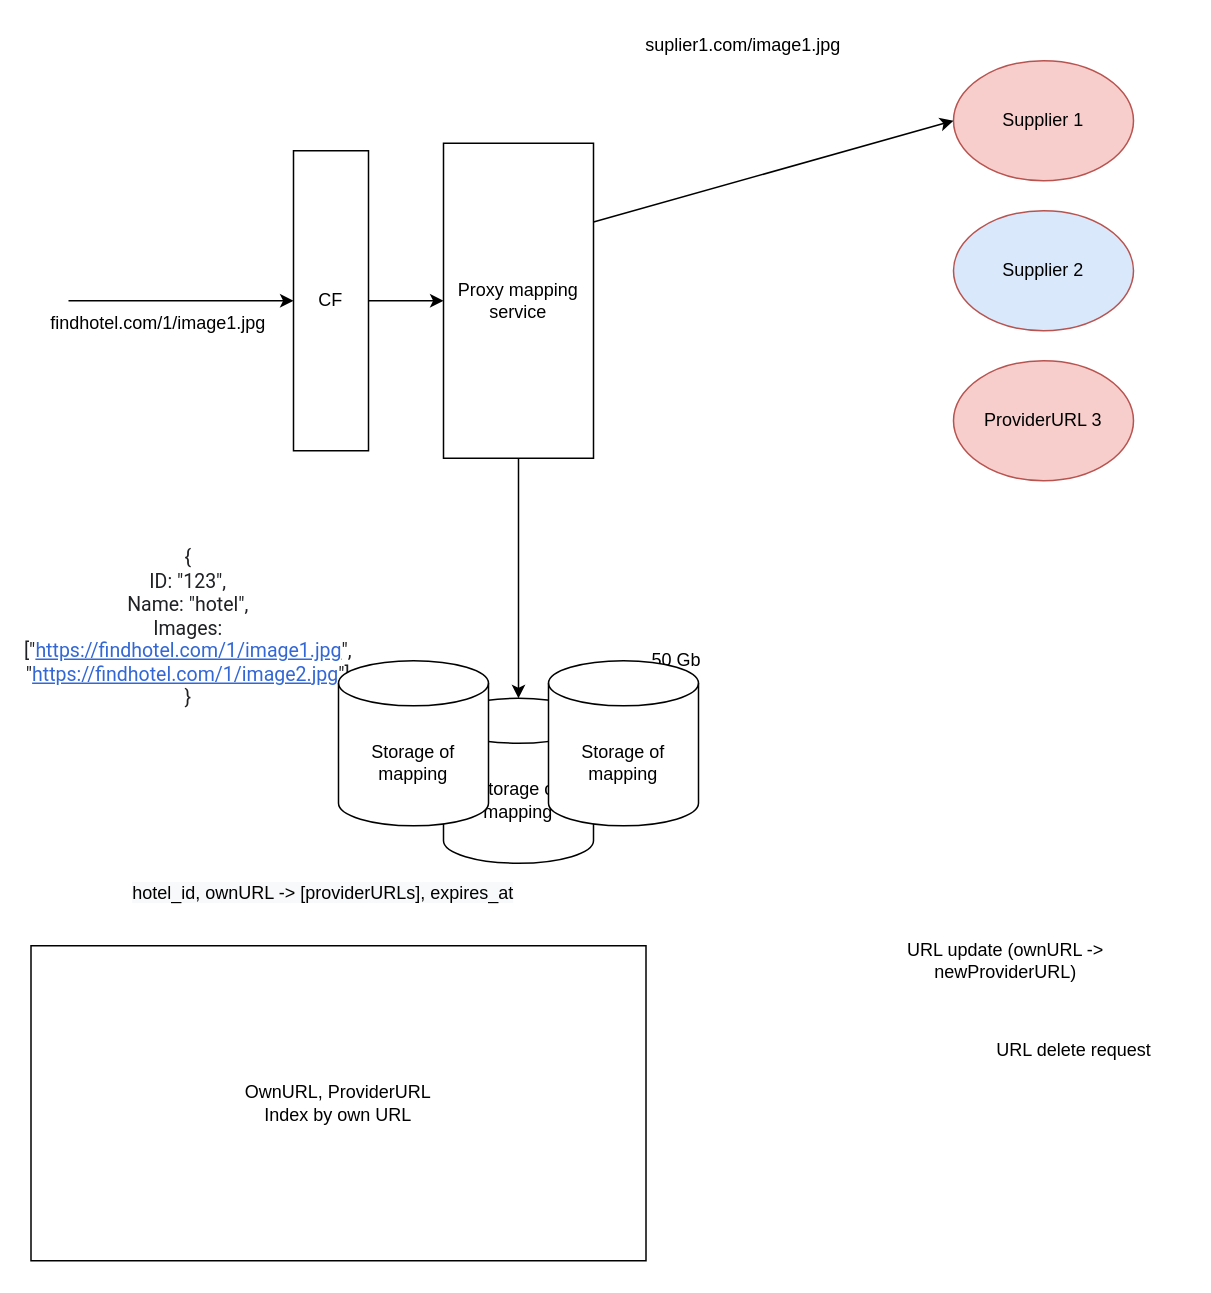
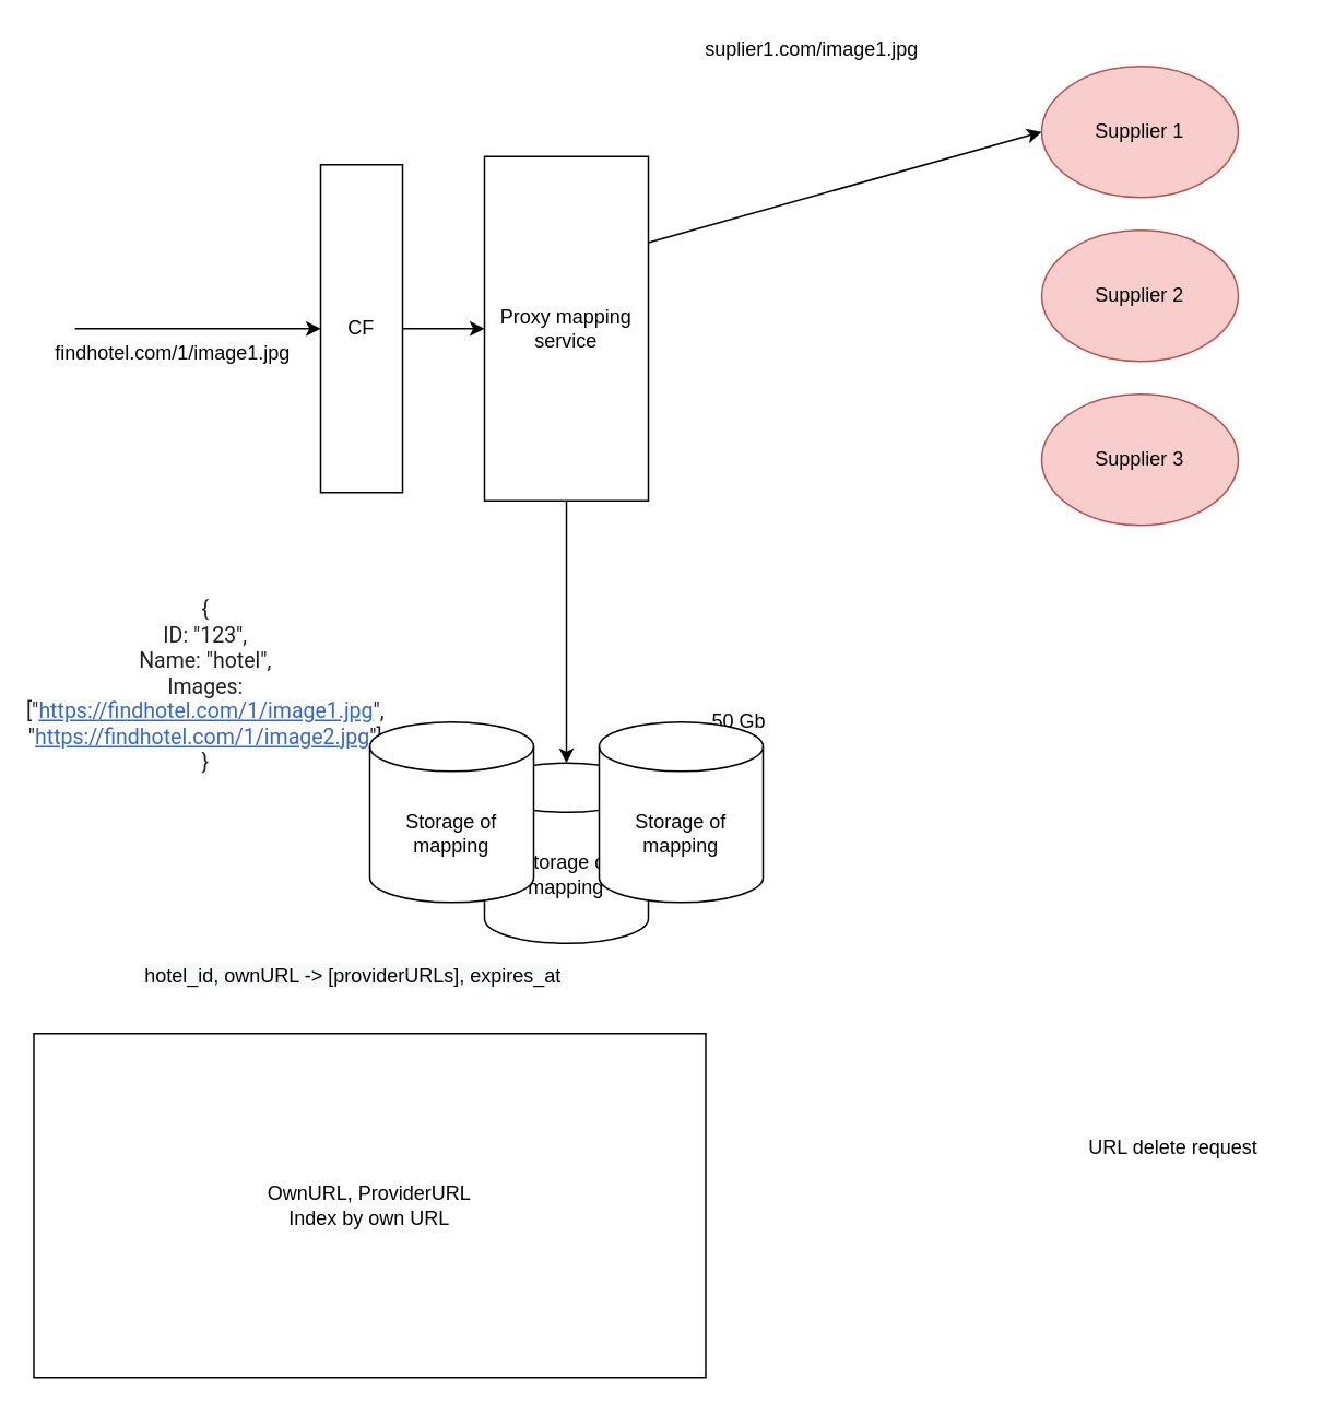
  <mxCell id="0" />
  <mxCell id="1" parent="0" />
  <mxCell id="2" value="Proxy mapping &lt;br&gt;service" style="rounded=0;whiteSpace=wrap;html=1;" vertex="1" parent="1"><mxGeometry x="295" y="95" width="100" height="210" as="geometry" /></mxCell>
  <mxCell id="3" value="Supplier 1" style="ellipse;whiteSpace=wrap;html=1;fillColor=#f8cecc;strokeColor=#b85450;" vertex="1" parent="1"><mxGeometry x="635" y="40" width="120" height="80" as="geometry" /></mxCell>
- <mxCell id="4" value="Supplier 2" style="ellipse;whiteSpace=wrap;html=1;fillColor=#dae8fc;strokeColor=#b85450;" vertex="1" parent="1"><mxGeometry x="635" y="140" width="120" height="80" as="geometry" /></mxCell>
- <mxCell id="5" value="ProviderURL 3" style="ellipse;whiteSpace=wrap;html=1;fillColor=#f8cecc;strokeColor=#b85450;" vertex="1" parent="1"><mxGeometry x="635" y="240" width="120" height="80" as="geometry" /></mxCell>
+ <mxCell id="4" value="Supplier 2" style="ellipse;whiteSpace=wrap;html=1;fillColor=#f8cecc;strokeColor=#b85450;" vertex="1" parent="1"><mxGeometry x="635" y="140" width="120" height="80" as="geometry" /></mxCell>
+ <mxCell id="5" value="Supplier 3" style="ellipse;whiteSpace=wrap;html=1;fillColor=#f8cecc;strokeColor=#b85450;" vertex="1" parent="1"><mxGeometry x="635" y="240" width="120" height="80" as="geometry" /></mxCell>
  <mxCell id="6" value="" style="endArrow=classic;html=1;" edge="1" parent="1"><mxGeometry width="50" height="50" relative="1" as="geometry"><mxPoint x="45" y="200" as="sourcePoint" /><mxPoint x="195" y="200" as="targetPoint" /></mxGeometry></mxCell>
  <mxCell id="7" value="findhotel.com/1/image1.jpg" style="text;html=1;strokeColor=none;fillColor=none;align=center;verticalAlign=middle;whiteSpace=wrap;rounded=0;" vertex="1" parent="1"><mxGeometry x="85" y="205" width="40" height="20" as="geometry" /></mxCell>
  <mxCell id="8" value="Storage of mapping" style="shape=cylinder3;whiteSpace=wrap;html=1;boundedLbl=1;backgroundOutline=1;size=15;" vertex="1" parent="1"><mxGeometry x="295" y="465" width="100" height="110" as="geometry" /></mxCell>
  <mxCell id="9" value="" style="endArrow=classic;html=1;exitX=0.5;exitY=1;exitDx=0;exitDy=0;entryX=0.5;entryY=0;entryDx=0;entryDy=0;entryPerimeter=0;" edge="1" parent="1" source="2" target="8"><mxGeometry width="50" height="50" relative="1" as="geometry"><mxPoint x="405" y="320" as="sourcePoint" /><mxPoint x="455" y="270" as="targetPoint" /></mxGeometry></mxCell>
  <mxCell id="10" value="" style="endArrow=classic;html=1;exitX=1;exitY=0.25;exitDx=0;exitDy=0;entryX=0;entryY=0.5;entryDx=0;entryDy=0;" edge="1" parent="1" source="2" target="3"><mxGeometry width="50" height="50" relative="1" as="geometry"><mxPoint x="405" y="320" as="sourcePoint" /><mxPoint x="455" y="270" as="targetPoint" /></mxGeometry></mxCell>
  <mxCell id="11" value="suplier1.com/image1.jpg" style="text;html=1;strokeColor=none;fillColor=none;align=center;verticalAlign=middle;whiteSpace=wrap;rounded=0;" vertex="1" parent="1"><mxGeometry x="475" y="20" width="40" height="20" as="geometry" /></mxCell>
  <mxCell id="12" value="&lt;span style=&quot;color: rgb(32 , 33 , 36) ; font-family: &amp;#34;roboto&amp;#34; , &amp;#34;arial&amp;#34; , sans-serif ; font-size: 13px ; text-align: left ; background-color: rgb(255 , 255 , 255)&quot;&gt;{&lt;br&gt;ID: &quot;123&quot;,&lt;br&gt;Name: &quot;hotel&quot;,&lt;br&gt;Images: [&quot;&lt;/span&gt;&lt;a class=&quot;DbQRg&quot; target=&quot;_blank&quot; href=&quot;https://provider.com/image1.jpg&quot; style=&quot;color: rgb(51 , 103 , 214) ; font-size: 13px ; font-family: &amp;#34;roboto&amp;#34; , &amp;#34;arial&amp;#34; , sans-serif ; text-align: left ; background-color: rgb(255 , 255 , 255)&quot;&gt;https://findhotel.com/1/image1.jpg&lt;/a&gt;&lt;span style=&quot;color: rgb(32 , 33 , 36) ; font-family: &amp;#34;roboto&amp;#34; , &amp;#34;arial&amp;#34; , sans-serif ; font-size: 13px ; text-align: left ; background-color: rgb(255 , 255 , 255)&quot;&gt;&quot;, &quot;&lt;/span&gt;&lt;a class=&quot;DbQRg&quot; target=&quot;_blank&quot; href=&quot;https://provider.com/image2.jpg&quot; style=&quot;color: rgb(51 , 103 , 214) ; font-size: 13px ; font-family: &amp;#34;roboto&amp;#34; , &amp;#34;arial&amp;#34; , sans-serif ; text-align: left ; background-color: rgb(255 , 255 , 255)&quot;&gt;https://findhotel.com/1/image2.jpg&lt;/a&gt;&lt;span style=&quot;color: rgb(32 , 33 , 36) ; font-family: &amp;#34;roboto&amp;#34; , &amp;#34;arial&amp;#34; , sans-serif ; font-size: 13px ; text-align: left ; background-color: rgb(255 , 255 , 255)&quot;&gt;&quot;]&lt;br&gt;}&lt;/span&gt;" style="text;html=1;strokeColor=none;fillColor=none;align=center;verticalAlign=middle;whiteSpace=wrap;rounded=0;" vertex="1" parent="1"><mxGeometry x="55" y="320" width="140" height="195" as="geometry" /></mxCell>
  <mxCell id="13" value="CF" style="rounded=0;whiteSpace=wrap;html=1;" vertex="1" parent="1"><mxGeometry x="195" y="100" width="50" height="200" as="geometry" /></mxCell>
  <mxCell id="14" value="" style="endArrow=classic;html=1;exitX=1;exitY=0.5;exitDx=0;exitDy=0;entryX=0;entryY=0.5;entryDx=0;entryDy=0;" edge="1" parent="1" source="13" target="2"><mxGeometry width="50" height="50" relative="1" as="geometry"><mxPoint x="405" y="270" as="sourcePoint" /><mxPoint x="455" y="220" as="targetPoint" /></mxGeometry></mxCell>
  <mxCell id="15" value="&lt;span style=&quot;color: rgb(0 , 0 , 0) ; font-family: &amp;#34;helvetica&amp;#34; ; font-size: 12px ; font-style: normal ; font-weight: 400 ; letter-spacing: normal ; text-align: center ; text-indent: 0px ; text-transform: none ; word-spacing: 0px ; background-color: rgb(248 , 249 , 250) ; display: inline ; float: none&quot;&gt;hotel_id, ownURL -&amp;gt; [providerURLs], expires_at&lt;br&gt;&lt;/span&gt;" style="text;html=1;strokeColor=none;fillColor=none;align=center;verticalAlign=middle;whiteSpace=wrap;rounded=0;" vertex="1" parent="1"><mxGeometry x="45" y="560" width="340" height="70" as="geometry" /></mxCell>
  <mxCell id="16" value="50 Gb" style="text;html=1;align=center;verticalAlign=middle;resizable=0;points=[];autosize=1;" vertex="1" parent="1"><mxGeometry x="425" y="430" width="50" height="20" as="geometry" /></mxCell>
- <mxCell id="17" value="URL update (ownURL -&amp;gt; newProviderURL)" style="text;html=1;strokeColor=none;fillColor=none;align=center;verticalAlign=middle;whiteSpace=wrap;rounded=0;" vertex="1" parent="1"><mxGeometry x="555" y="620" width="230" height="40" as="geometry" /></mxCell>
  <mxCell id="18" value="OwnURL, ProviderURL&lt;br&gt;Index by own URL" style="rounded=0;whiteSpace=wrap;html=1;" vertex="1" parent="1"><mxGeometry x="20" y="630" width="410" height="210" as="geometry" /></mxCell>
  <mxCell id="19" value="Storage of mapping" style="shape=cylinder3;whiteSpace=wrap;html=1;boundedLbl=1;backgroundOutline=1;size=15;" vertex="1" parent="1"><mxGeometry x="225" y="440" width="100" height="110" as="geometry" /></mxCell>
  <mxCell id="20" value="Storage of mapping" style="shape=cylinder3;whiteSpace=wrap;html=1;boundedLbl=1;backgroundOutline=1;size=15;" vertex="1" parent="1"><mxGeometry x="365" y="440" width="100" height="110" as="geometry" /></mxCell>
  <mxCell id="21" value="URL delete request" style="text;html=1;align=center;verticalAlign=middle;resizable=0;points=[];autosize=1;" vertex="1" parent="1"><mxGeometry x="655" y="690" width="120" height="20" as="geometry" /></mxCell>
